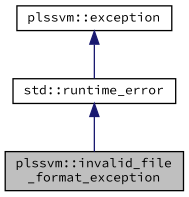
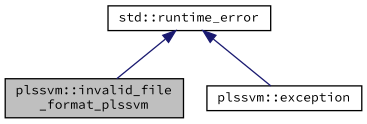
  digraph {
    fontname="Source Code Pro"
    node [color=black fillcolor=white fontname="Source Code Pro" fontsize=10 shape=record style=filled]
    edge [color=midnightblue dir=back fontname="Source Code Pro" fontsize=10 labelfontname=Helvetica labelfontsize=10 style=solid]
-   n1 [fillcolor=grey75 fontcolor=black height=0.2 label="plssvm::invalid_file\l_format_exception" width=0.4]
+   n1 [fillcolor=grey75 fontcolor=black height=0.2 label="plssvm::invalid_file\l_format_plssvm" width=0.4]
    n2 [height=0.2 label="plssvm::exception" width=0.4]
    n3 [height=0.2 label="std::runtime_error" width=0.4]
    n3 -> n1
-   n2 -> n3
+   n3 -> n2
  }
